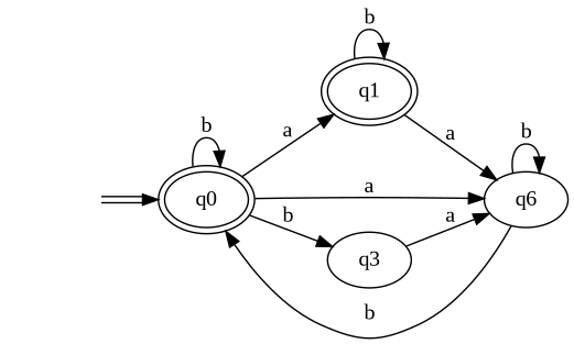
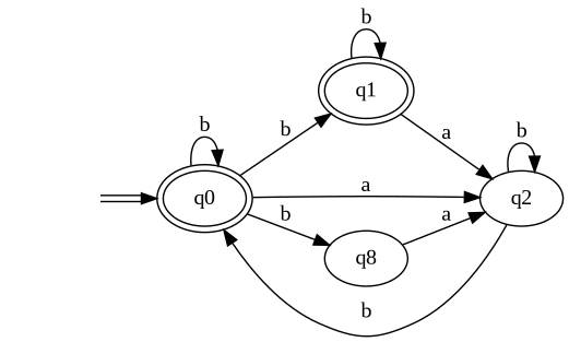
  digraph {
    fontname="Liberation Serif"
    rankdir=LR
    node [fontname="Liberation Serif"]
    edge [fontname="Liberation Serif"]
    n1 [label=q0 peripheries=2]
    n2 [label=q1 peripheries=2]
-   n3 [label=q6]
-   n4 [label=q3]
+   n3 [label=q2]
+   n4 [label=q8]
    start0 [style=invis]
    n1 -> n1 [label=b]
-   n1 -> n2 [label=a]
+   n1 -> n2 [label=b]
    n1 -> n3 [label=a]
    n1 -> n4 [label=b]
    n2 -> n2 [label=b]
    n2 -> n3 [label=a]
    n3 -> n1 [label=b]
    n3 -> n3 [label=b]
    n4 -> n3 [label=a]
    start0 -> n1 [color="black:white:black"]
  }
